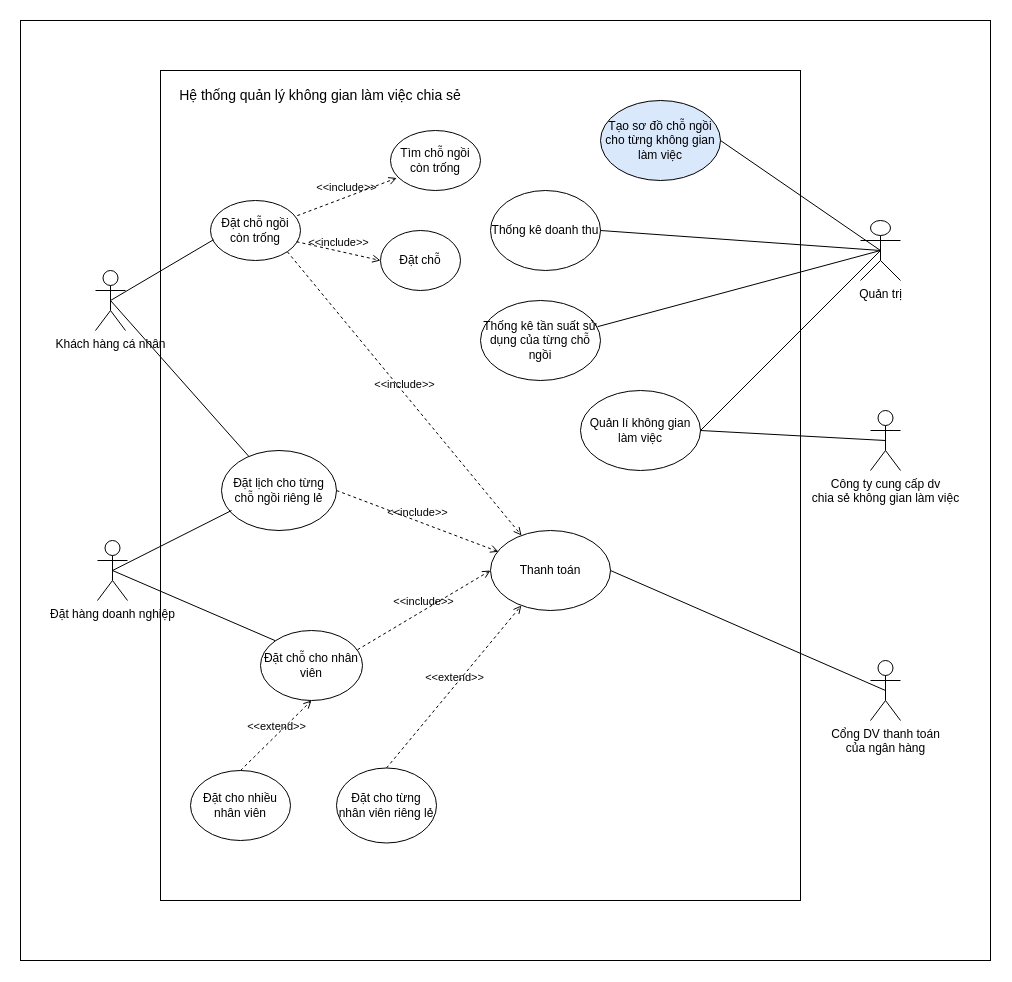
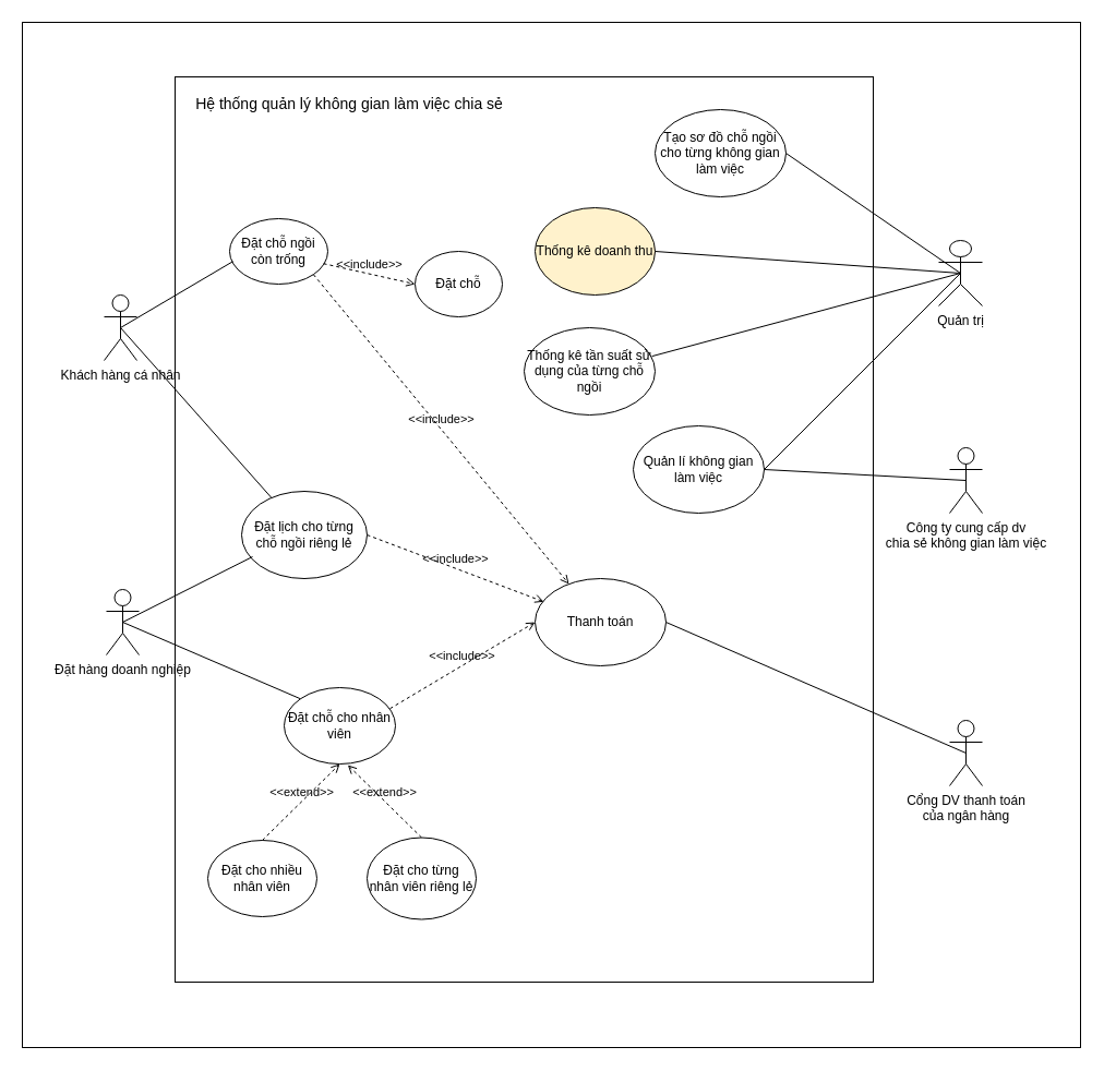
  <mxCell id="0" />
  <mxCell id="1" parent="0" />
  <mxCell id="2" value="" style="rounded=0;whiteSpace=wrap;html=1;" parent="1" vertex="1"><mxGeometry x="20" y="20" width="970" height="940" as="geometry" /></mxCell>
  <mxCell id="3" value="" style="rounded=0;whiteSpace=wrap;html=1;" parent="1" vertex="1"><mxGeometry x="160" y="70" width="640" height="830" as="geometry" /></mxCell>
  <mxCell id="4" value="&lt;div style=&quot;font-size: 14px;&quot;&gt;&lt;div style=&quot;font-size: 14px;&quot;&gt;Hệ thống quản lý không gian làm việc chia sẻ&lt;br style=&quot;font-size: 14px;&quot;&gt;&lt;/div&gt;&lt;/div&gt;" style="text;html=1;strokeColor=none;fillColor=none;align=center;verticalAlign=middle;whiteSpace=wrap;rounded=0;fontSize=14;" parent="1" vertex="1"><mxGeometry x="160" y="70" width="320" height="50" as="geometry" /></mxCell>
  <mxCell id="5" value="Quản trị&lt;br&gt;" style="shape=umlActor;verticalLabelPosition=bottom;verticalAlign=top;html=1;outlineConnect=0;" parent="1" vertex="1"><mxGeometry x="860" y="220" width="40" height="60" as="geometry" /></mxCell>
  <mxCell id="6" value="Công ty cung cấp dv &lt;br&gt;chia sẻ không gian làm việc" style="shape=umlActor;verticalLabelPosition=bottom;verticalAlign=top;html=1;outlineConnect=0;" parent="1" vertex="1"><mxGeometry x="870" y="410" width="30" height="60" as="geometry" /></mxCell>
  <mxCell id="7" value="Cổng DV thanh toán &lt;br&gt;của ngân hàng" style="shape=umlActor;verticalLabelPosition=bottom;verticalAlign=top;html=1;outlineConnect=0;" parent="1" vertex="1"><mxGeometry x="870" y="660" width="30" height="60" as="geometry" /></mxCell>
  <mxCell id="8" value="Khách hàng cá nhân" style="shape=umlActor;verticalLabelPosition=bottom;verticalAlign=top;html=1;outlineConnect=0;" parent="1" vertex="1"><mxGeometry x="95" y="270" width="30" height="60" as="geometry" /></mxCell>
  <mxCell id="9" value="Đặt hàng doanh nghiệp" style="shape=umlActor;verticalLabelPosition=bottom;verticalAlign=top;html=1;outlineConnect=0;" parent="1" vertex="1"><mxGeometry x="97" y="540" width="30" height="60" as="geometry" /></mxCell>
  <mxCell id="10" value="Quản lí không gian làm việc" style="ellipse;whiteSpace=wrap;html=1;" parent="1" vertex="1"><mxGeometry x="580" y="390" width="120" height="80" as="geometry" /></mxCell>
- <mxCell id="11" value="Tạo sơ đồ chỗ ngồi cho từng không gian làm việc" style="ellipse;whiteSpace=wrap;html=1;fillColor=#dae8fc;" parent="1" vertex="1"><mxGeometry x="600" y="100" width="120" height="80" as="geometry" /></mxCell>
+ <mxCell id="11" value="Tạo sơ đồ chỗ ngồi cho từng không gian làm việc" style="ellipse;whiteSpace=wrap;html=1;" parent="1" vertex="1"><mxGeometry x="600" y="100" width="120" height="80" as="geometry" /></mxCell>
  <mxCell id="12" value="" style="endArrow=none;html=1;rounded=0;entryX=0.5;entryY=0.5;entryDx=0;entryDy=0;entryPerimeter=0;exitX=1;exitY=0.5;exitDx=0;exitDy=0;" parent="1" source="11" target="5" edge="1"><mxGeometry width="50" height="50" relative="1" as="geometry"><mxPoint x="840" y="470" as="sourcePoint" /><mxPoint x="890" y="420" as="targetPoint" /></mxGeometry></mxCell>
  <mxCell id="13" value="" style="endArrow=none;html=1;rounded=0;entryX=0.5;entryY=0.5;entryDx=0;entryDy=0;entryPerimeter=0;exitX=1;exitY=0.5;exitDx=0;exitDy=0;" parent="1" source="10" target="5" edge="1"><mxGeometry width="50" height="50" relative="1" as="geometry"><mxPoint x="730" y="150" as="sourcePoint" /><mxPoint x="949" y="190" as="targetPoint" /></mxGeometry></mxCell>
  <mxCell id="14" value="" style="endArrow=none;html=1;rounded=0;entryX=0.5;entryY=0.5;entryDx=0;entryDy=0;entryPerimeter=0;exitX=1;exitY=0.5;exitDx=0;exitDy=0;" parent="1" source="10" target="6" edge="1"><mxGeometry width="50" height="50" relative="1" as="geometry"><mxPoint x="740" y="160" as="sourcePoint" /><mxPoint x="959" y="200" as="targetPoint" /></mxGeometry></mxCell>
  <mxCell id="15" value="Đặt chỗ ngồi còn trống" style="ellipse;whiteSpace=wrap;html=1;" parent="1" vertex="1"><mxGeometry x="210" y="200" width="90" height="60" as="geometry" /></mxCell>
  <mxCell id="16" value="" style="endArrow=none;html=1;rounded=0;entryX=0.5;entryY=0.5;entryDx=0;entryDy=0;entryPerimeter=0;exitX=0.032;exitY=0.655;exitDx=0;exitDy=0;exitPerimeter=0;" parent="1" source="15" target="8" edge="1"><mxGeometry width="50" height="50" relative="1" as="geometry"><mxPoint x="350" y="270" as="sourcePoint" /><mxPoint x="400" y="220" as="targetPoint" /></mxGeometry></mxCell>
  <mxCell id="17" value="Đặt lịch cho từng chỗ ngồi riêng lẻ" style="ellipse;whiteSpace=wrap;html=1;" parent="1" vertex="1"><mxGeometry x="221" y="450" width="115" height="80" as="geometry" /></mxCell>
  <mxCell id="18" value="" style="endArrow=none;html=1;rounded=0;entryX=0.5;entryY=0.5;entryDx=0;entryDy=0;entryPerimeter=0;" parent="1" source="17" target="8" edge="1"><mxGeometry width="50" height="50" relative="1" as="geometry"><mxPoint x="244" y="256" as="sourcePoint" /><mxPoint x="55" y="310" as="targetPoint" /></mxGeometry></mxCell>
  <mxCell id="19" value="" style="endArrow=none;html=1;rounded=0;entryX=0.5;entryY=0.5;entryDx=0;entryDy=0;entryPerimeter=0;exitX=0.087;exitY=0.75;exitDx=0;exitDy=0;exitPerimeter=0;" parent="1" source="17" target="9" edge="1"><mxGeometry width="50" height="50" relative="1" as="geometry"><mxPoint x="257" y="452" as="sourcePoint" /><mxPoint x="55" y="310" as="targetPoint" /></mxGeometry></mxCell>
  <mxCell id="20" value="Đặt chỗ cho nhân viên" style="ellipse;whiteSpace=wrap;html=1;" parent="1" vertex="1"><mxGeometry x="260" y="630" width="102" height="70" as="geometry" /></mxCell>
  <mxCell id="21" value="Đặt cho nhiều nhân viên" style="ellipse;whiteSpace=wrap;html=1;" parent="1" vertex="1"><mxGeometry x="190" y="770" width="100" height="70" as="geometry" /></mxCell>
  <mxCell id="22" value="Đặt cho từng nhân viên riêng lẻ" style="ellipse;whiteSpace=wrap;html=1;" parent="1" vertex="1"><mxGeometry x="336" y="767.5" width="100" height="75" as="geometry" /></mxCell>
  <mxCell id="23" value="&amp;lt;&amp;lt;extend&amp;gt;&amp;gt;" style="html=1;verticalAlign=bottom;labelBackgroundColor=none;endArrow=open;endFill=0;dashed=1;rounded=0;exitX=0.5;exitY=0;exitDx=0;exitDy=0;entryX=0.5;entryY=1;entryDx=0;entryDy=0;" parent="1" source="21" target="20" edge="1"><mxGeometry width="160" relative="1" as="geometry"><mxPoint x="110" y="810" as="sourcePoint" /><mxPoint x="270" y="810" as="targetPoint" /></mxGeometry></mxCell>
- <mxCell id="24" value="&amp;lt;&amp;lt;extend&amp;gt;&amp;gt;" style="html=1;verticalAlign=bottom;labelBackgroundColor=none;endArrow=open;endFill=0;dashed=1;rounded=0;exitX=0.5;exitY=0;exitDx=0;exitDy=0;" parent="1" source="22" target="26" edge="1"><mxGeometry width="160" relative="1" as="geometry"><mxPoint x="230" y="880" as="sourcePoint" /><mxPoint x="280" y="800" as="targetPoint" /></mxGeometry></mxCell>
+ <mxCell id="24" value="&amp;lt;&amp;lt;extend&amp;gt;&amp;gt;" style="html=1;verticalAlign=bottom;labelBackgroundColor=none;endArrow=open;endFill=0;dashed=1;rounded=0;exitX=0.5;exitY=0;exitDx=0;exitDy=0;entryX=0.572;entryY=1.014;entryDx=0;entryDy=0;entryPerimeter=0;" parent="1" source="22" target="20" edge="1"><mxGeometry width="160" relative="1" as="geometry"><mxPoint x="230" y="880" as="sourcePoint" /><mxPoint x="280" y="800" as="targetPoint" /></mxGeometry></mxCell>
  <mxCell id="25" value="" style="endArrow=none;html=1;rounded=0;entryX=0.5;entryY=0.5;entryDx=0;entryDy=0;entryPerimeter=0;exitX=0;exitY=0;exitDx=0;exitDy=0;" parent="1" source="20" target="9" edge="1"><mxGeometry width="50" height="50" relative="1" as="geometry"><mxPoint x="250" y="500" as="sourcePoint" /><mxPoint x="55" y="650" as="targetPoint" /></mxGeometry></mxCell>
  <mxCell id="26" value="Thanh toán" style="ellipse;whiteSpace=wrap;html=1;" parent="1" vertex="1"><mxGeometry x="490" y="530" width="120" height="80" as="geometry" /></mxCell>
  <mxCell id="27" value="" style="endArrow=none;html=1;rounded=0;entryX=0.5;entryY=0.5;entryDx=0;entryDy=0;entryPerimeter=0;exitX=1;exitY=0.5;exitDx=0;exitDy=0;" parent="1" source="26" target="7" edge="1"><mxGeometry width="50" height="50" relative="1" as="geometry"><mxPoint x="730" y="340" as="sourcePoint" /><mxPoint x="949" y="450" as="targetPoint" /></mxGeometry></mxCell>
- <mxCell id="28" value="Thống kê doanh thu" style="ellipse;whiteSpace=wrap;html=1;" parent="1" vertex="1"><mxGeometry x="490" y="190" width="110" height="80" as="geometry" /></mxCell>
+ <mxCell id="28" value="Thống kê doanh thu" style="ellipse;whiteSpace=wrap;html=1;fillColor=#fff2cc;" parent="1" vertex="1"><mxGeometry x="490" y="190" width="110" height="80" as="geometry" /></mxCell>
  <mxCell id="29" value="Thống kê tần suất sử dụng của từng chỗ ngồi" style="ellipse;whiteSpace=wrap;html=1;" parent="1" vertex="1"><mxGeometry x="480" y="300" width="120" height="80" as="geometry" /></mxCell>
  <mxCell id="30" value="" style="endArrow=none;html=1;rounded=0;exitX=1;exitY=0.5;exitDx=0;exitDy=0;entryX=0.5;entryY=0.5;entryDx=0;entryDy=0;entryPerimeter=0;" parent="1" source="28" target="5" edge="1"><mxGeometry width="50" height="50" relative="1" as="geometry"><mxPoint x="730" y="150" as="sourcePoint" /><mxPoint x="940" y="180" as="targetPoint" /></mxGeometry></mxCell>
  <mxCell id="31" value="" style="endArrow=none;html=1;rounded=0;entryX=0.5;entryY=0.5;entryDx=0;entryDy=0;entryPerimeter=0;exitX=0.976;exitY=0.327;exitDx=0;exitDy=0;exitPerimeter=0;" parent="1" source="29" target="5" edge="1"><mxGeometry width="50" height="50" relative="1" as="geometry"><mxPoint x="740" y="160" as="sourcePoint" /><mxPoint x="959" y="200" as="targetPoint" /></mxGeometry></mxCell>
- <mxCell id="32" value="Tìm chỗ ngồi còn trống" style="ellipse;whiteSpace=wrap;html=1;" vertex="1" parent="1"><mxGeometry x="390" y="130" width="90" height="60" as="geometry" /></mxCell>
- <mxCell id="33" value="&amp;lt;&amp;lt;include&amp;gt;&amp;gt;" style="html=1;verticalAlign=bottom;labelBackgroundColor=none;endArrow=open;endFill=0;dashed=1;rounded=0;entryX=0.07;entryY=0.792;entryDx=0;entryDy=0;entryPerimeter=0;exitX=0.965;exitY=0.252;exitDx=0;exitDy=0;exitPerimeter=0;" edge="1" parent="1" source="15" target="32"><mxGeometry width="160" relative="1" as="geometry"><mxPoint x="210" y="250" as="sourcePoint" /><mxPoint x="370" y="250" as="targetPoint" /></mxGeometry></mxCell>
  <mxCell id="34" value="Đặt chỗ" style="ellipse;whiteSpace=wrap;html=1;" vertex="1" parent="1"><mxGeometry x="380" y="230" width="80" height="60" as="geometry" /></mxCell>
  <mxCell id="35" value="&amp;lt;&amp;lt;include&amp;gt;&amp;gt;" style="html=1;verticalAlign=bottom;labelBackgroundColor=none;endArrow=open;endFill=0;dashed=1;rounded=0;entryX=0;entryY=0.5;entryDx=0;entryDy=0;exitX=0.956;exitY=0.687;exitDx=0;exitDy=0;exitPerimeter=0;" edge="1" parent="1" source="15" target="34"><mxGeometry width="160" relative="1" as="geometry"><mxPoint x="297" y="195" as="sourcePoint" /><mxPoint x="404" y="155" as="targetPoint" /></mxGeometry></mxCell>
  <mxCell id="36" value="&amp;lt;&amp;lt;include&amp;gt;&amp;gt;" style="html=1;verticalAlign=bottom;labelBackgroundColor=none;endArrow=open;endFill=0;dashed=1;rounded=0;exitX=1;exitY=1;exitDx=0;exitDy=0;" edge="1" parent="1" source="15" target="26"><mxGeometry width="160" relative="1" as="geometry"><mxPoint x="306" y="251" as="sourcePoint" /><mxPoint x="390" y="270" as="targetPoint" /></mxGeometry></mxCell>
  <mxCell id="37" value="&amp;lt;&amp;lt;include&amp;gt;&amp;gt;" style="html=1;verticalAlign=bottom;labelBackgroundColor=none;endArrow=open;endFill=0;dashed=1;rounded=0;exitX=1;exitY=0.5;exitDx=0;exitDy=0;entryX=0.067;entryY=0.266;entryDx=0;entryDy=0;entryPerimeter=0;" edge="1" parent="1" source="17" target="26"><mxGeometry width="160" relative="1" as="geometry"><mxPoint x="297" y="261" as="sourcePoint" /><mxPoint x="531" y="545" as="targetPoint" /></mxGeometry></mxCell>
  <mxCell id="38" value="&amp;lt;&amp;lt;include&amp;gt;&amp;gt;" style="html=1;verticalAlign=bottom;labelBackgroundColor=none;endArrow=open;endFill=0;dashed=1;rounded=0;exitX=0.951;exitY=0.275;exitDx=0;exitDy=0;entryX=0;entryY=0.5;entryDx=0;entryDy=0;exitPerimeter=0;" edge="1" parent="1" source="20" target="26"><mxGeometry width="160" relative="1" as="geometry"><mxPoint x="346" y="500" as="sourcePoint" /><mxPoint x="508" y="561" as="targetPoint" /></mxGeometry></mxCell>
